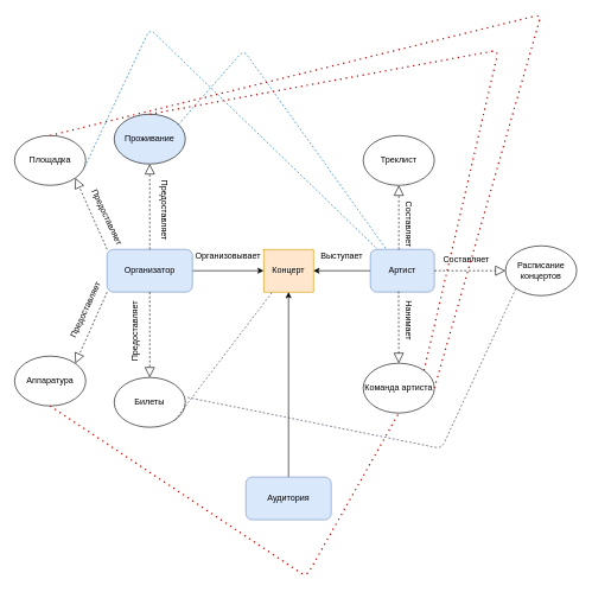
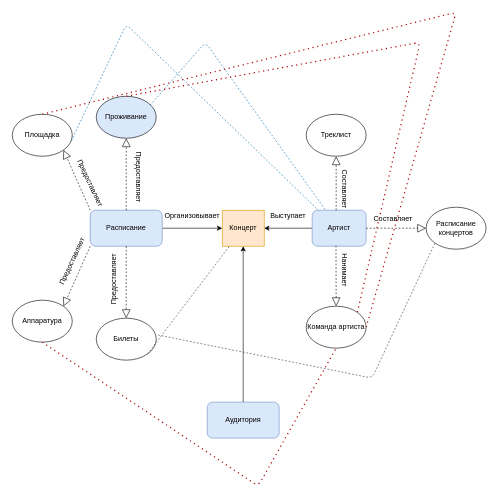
  <mxCell id="0" />
  <mxCell id="1" parent="0" />
  <mxCell id="2" value="Концерт" style="rounded=0;whiteSpace=wrap;html=1;fillColor=#ffe6cc;strokeColor=#d79b00;" vertex="1" parent="1"><mxGeometry x="370" y="350" width="70" height="60" as="geometry" /></mxCell>
  <mxCell id="3" style="edgeStyle=orthogonalEdgeStyle;rounded=0;orthogonalLoop=1;jettySize=auto;html=1;exitX=1;exitY=0.5;exitDx=0;exitDy=0;entryX=0;entryY=0.5;entryDx=0;entryDy=0;" edge="1" parent="1" source="4" target="2"><mxGeometry relative="1" as="geometry" /></mxCell>
- <mxCell id="4" value="Организатор" style="rounded=1;whiteSpace=wrap;html=1;fillColor=#dae8fc;strokeColor=#6c8ebf;" vertex="1" parent="1"><mxGeometry x="150" y="350" width="120" height="60" as="geometry" /></mxCell>
+ <mxCell id="4" value="Расписание" style="rounded=1;whiteSpace=wrap;html=1;fillColor=#dae8fc;strokeColor=#6c8ebf;" vertex="1" parent="1"><mxGeometry x="150" y="350" width="120" height="60" as="geometry" /></mxCell>
  <mxCell id="5" style="edgeStyle=orthogonalEdgeStyle;rounded=0;orthogonalLoop=1;jettySize=auto;html=1;exitX=0;exitY=0.5;exitDx=0;exitDy=0;entryX=1;entryY=0.5;entryDx=0;entryDy=0;" edge="1" parent="1" source="6" target="2"><mxGeometry relative="1" as="geometry" /></mxCell>
  <mxCell id="6" value="Артист" style="rounded=1;whiteSpace=wrap;html=1;fillColor=#dae8fc;strokeColor=#6c8ebf;" vertex="1" parent="1"><mxGeometry x="520" y="350" width="90" height="60" as="geometry" /></mxCell>
  <mxCell id="7" value="Аппаратура" style="ellipse;whiteSpace=wrap;html=1;" vertex="1" parent="1"><mxGeometry x="20" y="500" width="100" height="70" as="geometry" /></mxCell>
  <mxCell id="8" value="Площадка" style="ellipse;whiteSpace=wrap;html=1;" vertex="1" parent="1"><mxGeometry x="20" y="190" width="100" height="70" as="geometry" /></mxCell>
  <mxCell id="9" value="" style="endArrow=block;dashed=1;endFill=0;endSize=12;html=1;entryX=1;entryY=1;entryDx=0;entryDy=0;exitX=0;exitY=0;exitDx=0;exitDy=0;" edge="1" parent="1" source="4" target="8"><mxGeometry width="160" relative="1" as="geometry"><mxPoint x="230" y="330" as="sourcePoint" /><mxPoint x="390" y="330" as="targetPoint" /></mxGeometry></mxCell>
  <mxCell id="10" value="" style="endArrow=block;dashed=1;endFill=0;endSize=12;html=1;entryX=1;entryY=0;entryDx=0;entryDy=0;exitX=0;exitY=1;exitDx=0;exitDy=0;" edge="1" parent="1" source="4" target="7"><mxGeometry width="160" relative="1" as="geometry"><mxPoint x="130" y="500.42" as="sourcePoint" /><mxPoint x="95.597" y="449.999" as="targetPoint" /></mxGeometry></mxCell>
  <mxCell id="11" value="" style="endArrow=block;dashed=1;endFill=0;endSize=12;html=1;exitX=0.5;exitY=1;exitDx=0;exitDy=0;entryX=0.5;entryY=0;entryDx=0;entryDy=0;" edge="1" parent="1" source="4" target="14"><mxGeometry width="160" relative="1" as="geometry"><mxPoint x="227.2" y="460.42" as="sourcePoint" /><mxPoint x="210" y="470" as="targetPoint" /></mxGeometry></mxCell>
  <mxCell id="12" value="" style="endArrow=block;dashed=1;endFill=0;endSize=12;html=1;exitX=0.5;exitY=0;exitDx=0;exitDy=0;entryX=0.5;entryY=1;entryDx=0;entryDy=0;" edge="1" parent="1" source="4" target="13"><mxGeometry width="160" relative="1" as="geometry"><mxPoint x="204.4" y="350" as="sourcePoint" /><mxPoint x="210" y="280" as="targetPoint" /></mxGeometry></mxCell>
  <mxCell id="13" value="Проживание" style="ellipse;whiteSpace=wrap;html=1;fillColor=#dae8fc;" vertex="1" parent="1"><mxGeometry x="160" y="160" width="100" height="70" as="geometry" /></mxCell>
  <mxCell id="14" value="Билеты" style="ellipse;whiteSpace=wrap;html=1;" vertex="1" parent="1"><mxGeometry x="160" y="530" width="100" height="70" as="geometry" /></mxCell>
  <mxCell id="15" value="Треклист" style="ellipse;whiteSpace=wrap;html=1;" vertex="1" parent="1"><mxGeometry x="510" y="190" width="100" height="70" as="geometry" /></mxCell>
  <mxCell id="16" value="Команда артиста" style="ellipse;whiteSpace=wrap;html=1;" vertex="1" parent="1"><mxGeometry x="510" y="510" width="100" height="70" as="geometry" /></mxCell>
  <mxCell id="17" value="Расписание концертов" style="ellipse;whiteSpace=wrap;html=1;" vertex="1" parent="1"><mxGeometry x="710" y="345" width="100" height="70" as="geometry" /></mxCell>
  <mxCell id="18" value="" style="endArrow=block;dashed=1;endFill=0;endSize=12;html=1;entryX=0.5;entryY=1;entryDx=0;entryDy=0;" edge="1" parent="1" target="15"><mxGeometry width="160" relative="1" as="geometry"><mxPoint x="560" y="350" as="sourcePoint" /><mxPoint x="560" y="290" as="targetPoint" /></mxGeometry></mxCell>
  <mxCell id="19" value="" style="endArrow=block;dashed=1;endFill=0;endSize=12;html=1;exitX=0.441;exitY=0.983;exitDx=0;exitDy=0;exitPerimeter=0;" edge="1" parent="1" source="6"><mxGeometry width="160" relative="1" as="geometry"><mxPoint x="560" y="450" as="sourcePoint" /><mxPoint x="560" y="510" as="targetPoint" /></mxGeometry></mxCell>
  <mxCell id="20" value="" style="endArrow=block;dashed=1;endFill=0;endSize=12;html=1;exitX=1;exitY=0.5;exitDx=0;exitDy=0;entryX=0;entryY=0.5;entryDx=0;entryDy=0;" edge="1" parent="1" source="6" target="17"><mxGeometry width="160" relative="1" as="geometry"><mxPoint x="670" y="370" as="sourcePoint" /><mxPoint x="670" y="430" as="targetPoint" /></mxGeometry></mxCell>
  <mxCell id="21" value="Предоставляет&lt;br&gt;" style="text;html=1;strokeColor=none;fillColor=none;align=center;verticalAlign=middle;whiteSpace=wrap;rounded=0;rotation=65;" vertex="1" parent="1"><mxGeometry x="130" y="290" width="40" height="30" as="geometry" /></mxCell>
  <mxCell id="22" value="Предоставляет&lt;br&gt;" style="text;html=1;strokeColor=none;fillColor=none;align=center;verticalAlign=middle;whiteSpace=wrap;rounded=0;rotation=-90;" vertex="1" parent="1"><mxGeometry x="170" y="450" width="40" height="30" as="geometry" /></mxCell>
  <mxCell id="23" value="Предоставляет&lt;br&gt;" style="text;html=1;strokeColor=none;fillColor=none;align=center;verticalAlign=middle;whiteSpace=wrap;rounded=0;rotation=-65;" vertex="1" parent="1"><mxGeometry x="100" y="420" width="40" height="30" as="geometry" /></mxCell>
  <mxCell id="24" value="Предоставляет&lt;br&gt;" style="text;html=1;strokeColor=none;fillColor=none;align=center;verticalAlign=middle;whiteSpace=wrap;rounded=0;rotation=90;" vertex="1" parent="1"><mxGeometry x="210" y="280" width="40" height="30" as="geometry" /></mxCell>
  <mxCell id="25" value="Организовывает&lt;br&gt;" style="text;html=1;strokeColor=none;fillColor=none;align=center;verticalAlign=middle;whiteSpace=wrap;rounded=0;" vertex="1" parent="1"><mxGeometry x="300" y="350" width="40" height="20" as="geometry" /></mxCell>
  <mxCell id="26" value="Выступает&lt;br&gt;" style="text;html=1;strokeColor=none;fillColor=none;align=center;verticalAlign=middle;whiteSpace=wrap;rounded=0;" vertex="1" parent="1"><mxGeometry x="460" y="350" width="40" height="20" as="geometry" /></mxCell>
  <mxCell id="27" value="Составляет&lt;br&gt;" style="text;html=1;strokeColor=none;fillColor=none;align=center;verticalAlign=middle;whiteSpace=wrap;rounded=0;rotation=90;" vertex="1" parent="1"><mxGeometry x="560" y="310" width="30" height="10" as="geometry" /></mxCell>
  <mxCell id="28" value="Составляет&lt;br&gt;" style="text;html=1;strokeColor=none;fillColor=none;align=center;verticalAlign=middle;whiteSpace=wrap;rounded=0;rotation=0;" vertex="1" parent="1"><mxGeometry x="640" y="360" width="30" height="10" as="geometry" /></mxCell>
  <mxCell id="29" value="Нанимает&lt;br&gt;" style="text;html=1;strokeColor=none;fillColor=none;align=center;verticalAlign=middle;whiteSpace=wrap;rounded=0;rotation=90;" vertex="1" parent="1"><mxGeometry x="555" y="440" width="40" height="20" as="geometry" /></mxCell>
  <mxCell id="30" style="edgeStyle=orthogonalEdgeStyle;rounded=0;orthogonalLoop=1;jettySize=auto;html=1;entryX=0.5;entryY=1;entryDx=0;entryDy=0;" edge="1" parent="1" source="31" target="2"><mxGeometry relative="1" as="geometry" /></mxCell>
  <mxCell id="31" value="Аудитория" style="rounded=1;whiteSpace=wrap;html=1;fillColor=#dae8fc;strokeColor=#6c8ebf;" vertex="1" parent="1"><mxGeometry x="345" y="670" width="120" height="60" as="geometry" /></mxCell>
  <mxCell id="32" value="" style="endArrow=none;dashed=1;html=1;entryX=0.112;entryY=-0.004;entryDx=0;entryDy=0;entryPerimeter=0;exitX=0.984;exitY=0.635;exitDx=0;exitDy=0;exitPerimeter=0;fillColor=#1ba1e2;strokeColor=#006EAF;" edge="1" parent="1" source="8" target="6"><mxGeometry width="50" height="50" relative="1" as="geometry"><mxPoint x="480" y="330" as="sourcePoint" /><mxPoint x="530" y="280" as="targetPoint" /><Array as="points"><mxPoint x="210" y="40" /></Array></mxGeometry></mxCell>
  <mxCell id="33" value="" style="endArrow=none;dashed=1;html=1;entryX=0.25;entryY=0;entryDx=0;entryDy=0;exitX=0.984;exitY=0.635;exitDx=0;exitDy=0;exitPerimeter=0;fillColor=#1ba1e2;strokeColor=#006EAF;" edge="1" parent="1" target="6"><mxGeometry width="50" height="50" relative="1" as="geometry"><mxPoint x="250" y="174.69" as="sourcePoint" /><mxPoint x="661.68" y="290" as="targetPoint" /><Array as="points"><mxPoint x="342" y="70" /></Array></mxGeometry></mxCell>
  <mxCell id="34" value="" style="endArrow=none;dashed=1;html=1;exitX=1;exitY=1;exitDx=0;exitDy=0;fillColor=#76608a;strokeColor=#432D57;" edge="1" parent="1" source="14" target="2"><mxGeometry width="50" height="50" relative="1" as="geometry"><mxPoint x="270" y="640" as="sourcePoint" /><mxPoint x="320" y="590" as="targetPoint" /></mxGeometry></mxCell>
  <mxCell id="35" value="" style="endArrow=none;dashed=1;html=1;entryX=0;entryY=1;entryDx=0;entryDy=0;exitX=1.031;exitY=0.4;exitDx=0;exitDy=0;exitPerimeter=0;fillColor=#76608a;strokeColor=#432D57;" edge="1" parent="1" source="14" target="17"><mxGeometry width="50" height="50" relative="1" as="geometry"><mxPoint x="270" y="570" as="sourcePoint" /><mxPoint x="320" y="520" as="targetPoint" /><Array as="points"><mxPoint x="620" y="630" /></Array></mxGeometry></mxCell>
  <mxCell id="36" value="" style="endArrow=none;dashed=1;html=1;dashPattern=1 3;strokeWidth=2;fillColor=#e51400;strokeColor=#B20000;exitX=0.5;exitY=1;exitDx=0;exitDy=0;entryX=0.5;entryY=1;entryDx=0;entryDy=0;" edge="1" parent="1" source="7" target="16"><mxGeometry width="50" height="50" relative="1" as="geometry"><mxPoint x="140" y="680" as="sourcePoint" /><mxPoint x="190" y="630" as="targetPoint" /><Array as="points"><mxPoint x="430" y="810" /></Array></mxGeometry></mxCell>
  <mxCell id="37" value="" style="endArrow=none;dashed=1;html=1;dashPattern=1 3;strokeWidth=2;fillColor=#e51400;strokeColor=#B20000;exitX=0.5;exitY=0;exitDx=0;exitDy=0;entryX=1;entryY=0.5;entryDx=0;entryDy=0;" edge="1" parent="1" source="8" target="16"><mxGeometry width="50" height="50" relative="1" as="geometry"><mxPoint x="70" y="140" as="sourcePoint" /><mxPoint x="120" y="90" as="targetPoint" /><Array as="points"><mxPoint x="760" y="20" /></Array></mxGeometry></mxCell>
  <mxCell id="38" value="" style="endArrow=none;dashed=1;html=1;dashPattern=1 3;strokeWidth=2;fillColor=#e51400;strokeColor=#B20000;exitX=0.5;exitY=0;exitDx=0;exitDy=0;entryX=1;entryY=0;entryDx=0;entryDy=0;" edge="1" parent="1" source="13" target="16"><mxGeometry width="50" height="50" relative="1" as="geometry"><mxPoint x="60" y="130" as="sourcePoint" /><mxPoint x="110" y="80" as="targetPoint" /><Array as="points"><mxPoint x="700" y="70" /></Array></mxGeometry></mxCell>
